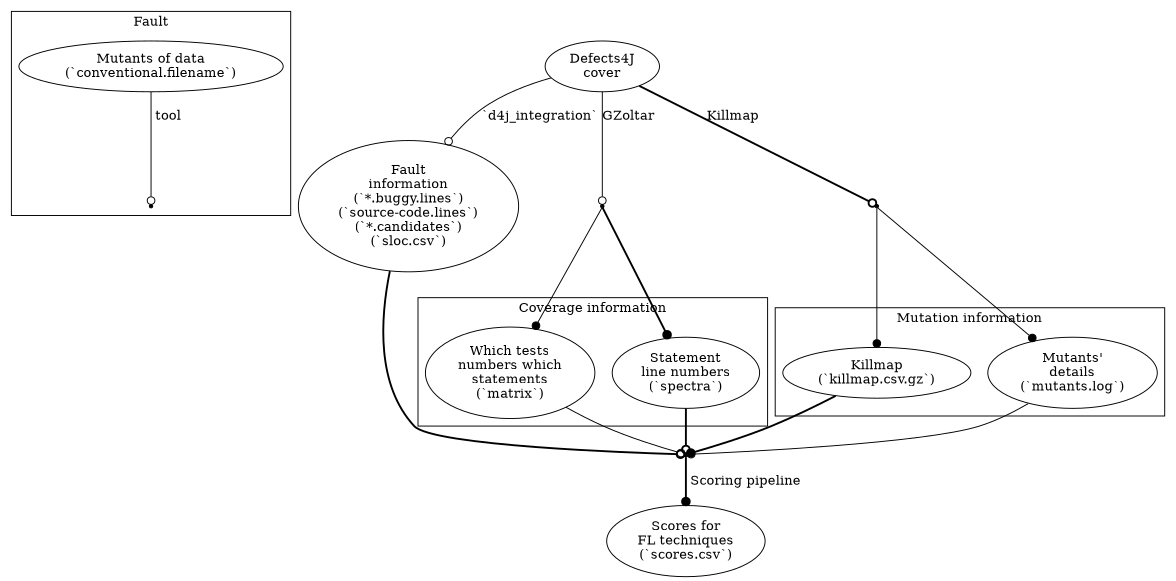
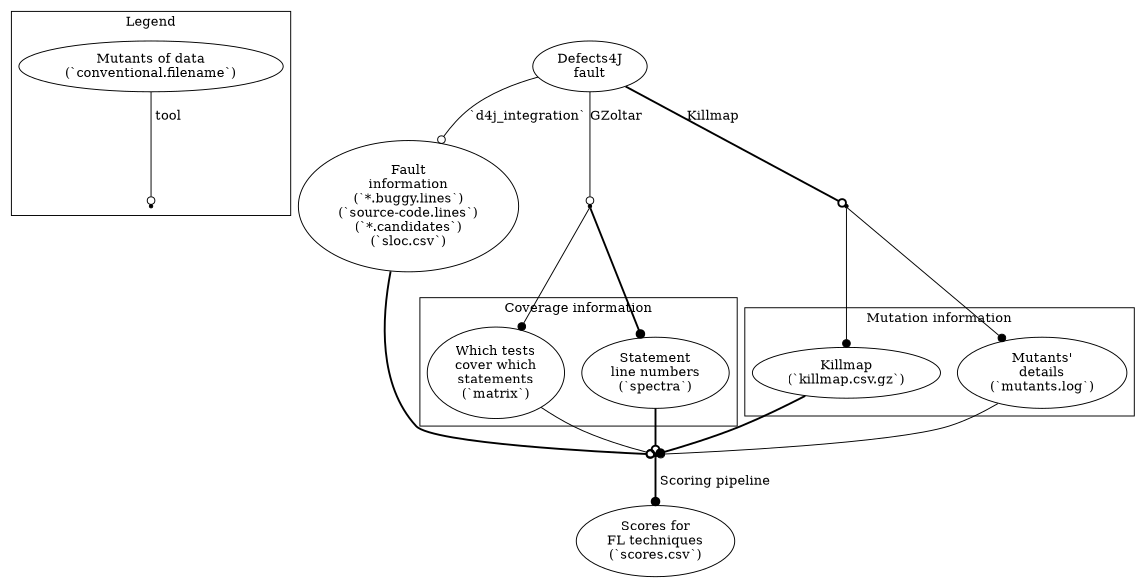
  digraph {
    edge [arrowhead=odot style=solid]
    n1 [label="Mutants of data\n(`conventional.filename`)"]
    legend_ [shape=point]
-   n3 [label="Which tests\nnumbers which\nstatements\n(`matrix`)"]
+   n3 [label="Which tests\ncover which\nstatements\n(`matrix`)"]
    n4 [label="Statement\nline numbers\n(`spectra`)"]
    n5 [label="Killmap\n(`killmap.csv.gz`)"]
    n6 [label="Mutants'\ndetails\n(`mutants.log`)"]
    _pipeline [shape=point]
-   n8 [label="Defects4J\ncover"]
+   n8 [label="Defects4J\nfault"]
    n9 [label="Fault\ninformation\n(`*.buggy.lines`)\n(`source-code.lines`)\n(`*.candidates`)\n(`sloc.csv`)"]
    _gzoltar [shape=point]
    _killmap [shape=point]
    n12 [label="Scores for\nFL techniques\n(`scores.csv`)"]
    subgraph cluster_1 {
-     label=Fault
+     label=Legend
      n1
      legend_
    }
    subgraph cluster_2 {
      label="Coverage information"
      n3
      n4
    }
    subgraph cluster_3 {
      label="Mutation information"
      n5
      n6
    }
    n1 -> legend_ [label=" tool"]
    n3 -> _pipeline
    n4 -> _pipeline [style=bold]
    n5 -> _pipeline [arrowhead=dot style=bold]
    n6 -> _pipeline
    _pipeline -> n12 [arrowhead=dot label=" Scoring pipeline" style=bold]
    n8 -> n9 [label="`d4j_integration`"]
    n8 -> _gzoltar [label=GZoltar]
    n8 -> _killmap [label=Killmap style=bold]
    n9 -> _pipeline [style=bold]
    _gzoltar -> n3 [arrowhead=dot]
    _gzoltar -> n4 [arrowhead=dot style=bold]
    _killmap -> n5 [arrowhead=dot]
    _killmap -> n6 [arrowhead=dot]
  }
